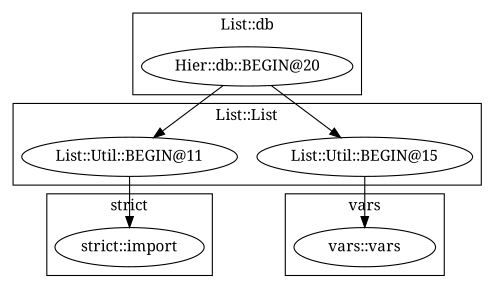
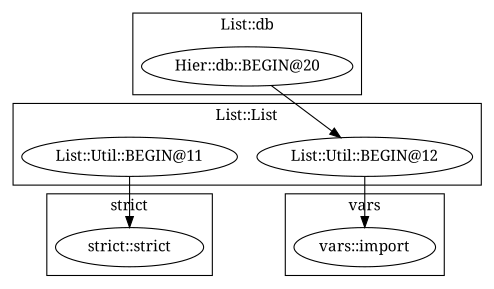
  digraph {
    fontname="Noto Serif"
    node [fontname="Noto Serif"]
    edge [fontname="Noto Serif"]
    "List::Util::BEGIN@11"
-   "List::Util::BEGIN@12" [label="List::Util::BEGIN@15"]
-   "vars::import" [label="vars::vars"]
-   "strict::import"
+   "List::Util::BEGIN@12"
+   "vars::import"
+   "strict::import" [label="strict::strict"]
    "Hier::db::BEGIN@20"
    subgraph cluster_1 {
      label="List::List"
      "List::Util::BEGIN@11"
      "List::Util::BEGIN@12"
    }
    subgraph cluster_2 {
      label=vars
      "vars::import"
    }
    subgraph cluster_3 {
      label="strict"
      "strict::import"
    }
    subgraph cluster_4 {
      label="List::db"
      "Hier::db::BEGIN@20"
    }
    "List::Util::BEGIN@11" -> "strict::import"
    "List::Util::BEGIN@12" -> "vars::import"
-   "Hier::db::BEGIN@20" -> "List::Util::BEGIN@11"
    "Hier::db::BEGIN@20" -> "List::Util::BEGIN@12"
  }
